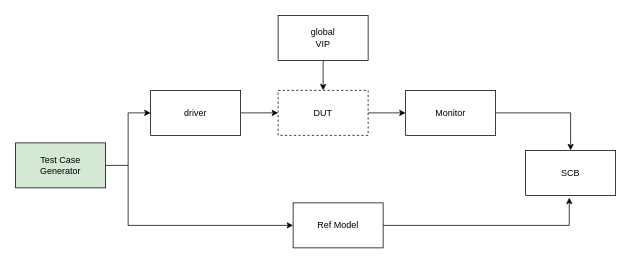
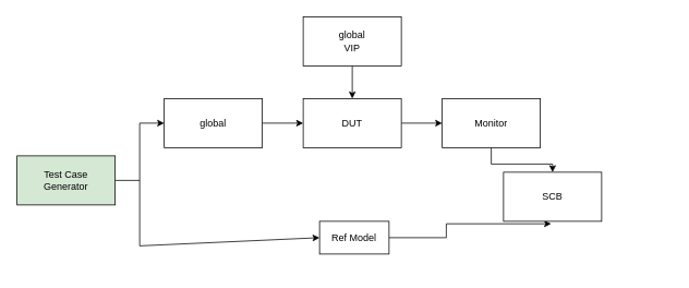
  <mxCell id="0" />
  <mxCell id="1" parent="0" />
  <mxCell id="2" style="edgeStyle=orthogonalEdgeStyle;rounded=0;orthogonalLoop=1;jettySize=auto;html=1;entryX=0;entryY=0.5;entryDx=0;entryDy=0;" edge="1" parent="1" source="3" target="5"><mxGeometry relative="1" as="geometry" /></mxCell>
  <mxCell id="3" value="Test Case&lt;br&gt;Generator" style="rounded=0;whiteSpace=wrap;html=1;fillColor=#d5e8d4;" vertex="1" parent="1"><mxGeometry x="20" y="190" width="120" height="60" as="geometry" /></mxCell>
  <mxCell id="4" style="edgeStyle=orthogonalEdgeStyle;rounded=0;orthogonalLoop=1;jettySize=auto;html=1;entryX=0;entryY=0.5;entryDx=0;entryDy=0;" edge="1" parent="1" source="5" target="9"><mxGeometry relative="1" as="geometry" /></mxCell>
- <mxCell id="5" value="driver" style="whiteSpace=wrap;html=1;" vertex="1" parent="1"><mxGeometry x="200" y="120" width="120" height="60" as="geometry" /></mxCell>
+ <mxCell id="5" value="global" style="whiteSpace=wrap;html=1;" vertex="1" parent="1"><mxGeometry x="200" y="120" width="120" height="60" as="geometry" /></mxCell>
  <mxCell id="6" style="edgeStyle=orthogonalEdgeStyle;rounded=0;orthogonalLoop=1;jettySize=auto;html=1;entryX=0.485;entryY=1.05;entryDx=0;entryDy=0;entryPerimeter=0;" edge="1" parent="1" source="7" target="14"><mxGeometry relative="1" as="geometry" /></mxCell>
- <mxCell id="7" value="Ref Model" style="whiteSpace=wrap;html=1;" vertex="1" parent="1"><mxGeometry x="390" y="270" width="120" height="60" as="geometry" /></mxCell>
+ <mxCell id="7" value="Ref Model" style="whiteSpace=wrap;html=1;" vertex="1" parent="1"><mxGeometry x="390" y="270" width="85" height="40" as="geometry" /></mxCell>
  <mxCell id="8" style="edgeStyle=orthogonalEdgeStyle;rounded=0;orthogonalLoop=1;jettySize=auto;html=1;entryX=0;entryY=0.5;entryDx=0;entryDy=0;" edge="1" parent="1" source="9" target="13"><mxGeometry relative="1" as="geometry" /></mxCell>
- <mxCell id="9" value="DUT" style="whiteSpace=wrap;html=1;dashed=1;" vertex="1" parent="1"><mxGeometry x="370" y="120" width="120" height="60" as="geometry" /></mxCell>
+ <mxCell id="9" value="DUT" style="whiteSpace=wrap;html=1;" vertex="1" parent="1"><mxGeometry x="370" y="120" width="120" height="60" as="geometry" /></mxCell>
  <mxCell id="10" style="edgeStyle=orthogonalEdgeStyle;rounded=0;orthogonalLoop=1;jettySize=auto;html=1;entryX=0.5;entryY=0;entryDx=0;entryDy=0;" edge="1" parent="1" source="11" target="9"><mxGeometry relative="1" as="geometry" /></mxCell>
  <mxCell id="11" value="global&lt;br&gt;VIP" style="whiteSpace=wrap;html=1;" vertex="1" parent="1"><mxGeometry x="370" y="20" width="120" height="60" as="geometry" /></mxCell>
  <mxCell id="12" style="edgeStyle=orthogonalEdgeStyle;rounded=0;orthogonalLoop=1;jettySize=auto;html=1;" edge="1" parent="1" source="13" target="14"><mxGeometry relative="1" as="geometry" /></mxCell>
  <mxCell id="13" value="Monitor" style="whiteSpace=wrap;html=1;" vertex="1" parent="1"><mxGeometry x="540" y="120" width="120" height="60" as="geometry" /></mxCell>
- <mxCell id="14" value="SCB" style="whiteSpace=wrap;html=1;" vertex="1" parent="1"><mxGeometry x="700" y="200" width="120" height="60" as="geometry" /></mxCell>
+ <mxCell id="14" value="SCB" style="whiteSpace=wrap;html=1;" vertex="1" parent="1"><mxGeometry x="615" y="210" width="120" height="60" as="geometry" /></mxCell>
  <mxCell id="15" value="" style="endArrow=classic;html=1;rounded=0;entryX=0;entryY=0.5;entryDx=0;entryDy=0;" edge="1" parent="1" target="7"><mxGeometry width="50" height="50" relative="1" as="geometry"><mxPoint x="170" y="220" as="sourcePoint" /><mxPoint x="260" y="240" as="targetPoint" /><Array as="points"><mxPoint x="170" y="300" /></Array></mxGeometry></mxCell>
